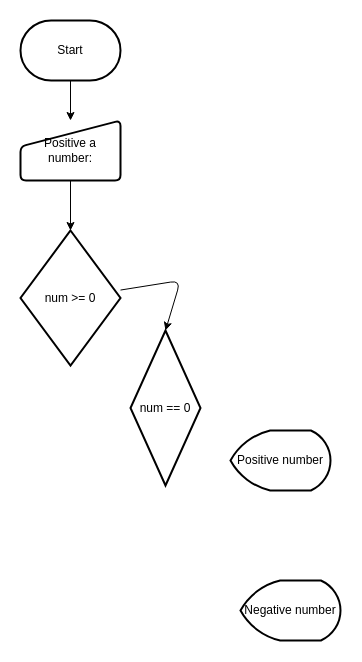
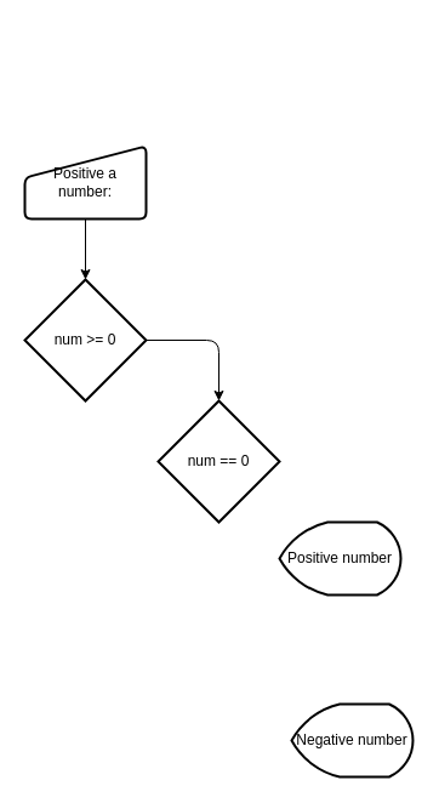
  <mxCell id="0" />
  <mxCell id="1" parent="0" />
- <mxCell id="2" style="edgeStyle=none;html=1;entryX=0.5;entryY=0;entryDx=0;entryDy=0;" edge="1" parent="1" source="3" target="5"><mxGeometry relative="1" as="geometry" /></mxCell>
- <mxCell id="3" value="Start" style="strokeWidth=2;html=1;shape=mxgraph.flowchart.terminator;whiteSpace=wrap;" vertex="1" parent="1"><mxGeometry x="20" y="20" width="100" height="60" as="geometry" /></mxCell>
  <mxCell id="4" style="edgeStyle=none;html=1;entryX=0.5;entryY=0;entryDx=0;entryDy=0;entryPerimeter=0;" edge="1" parent="1" source="5" target="7"><mxGeometry relative="1" as="geometry" /></mxCell>
  <mxCell id="5" value="Positive a number:" style="html=1;strokeWidth=2;shape=manualInput;whiteSpace=wrap;rounded=1;size=26;arcSize=11;" vertex="1" parent="1"><mxGeometry x="20" y="120" width="100" height="60" as="geometry" /></mxCell>
  <mxCell id="6" style="edgeStyle=none;html=1;entryX=0.5;entryY=0;entryDx=0;entryDy=0;entryPerimeter=0;" edge="1" parent="1" source="7" target="8"><mxGeometry relative="1" as="geometry"><Array as="points"><mxPoint x="180" y="280" /></Array></mxGeometry></mxCell>
- <mxCell id="7" value="num &amp;gt;= 0" style="strokeWidth=2;html=1;shape=mxgraph.flowchart.decision;whiteSpace=wrap;" vertex="1" parent="1"><mxGeometry x="20" y="230" width="100" height="135" as="geometry" /></mxCell>
- <mxCell id="8" value="num == 0" style="strokeWidth=2;html=1;shape=mxgraph.flowchart.decision;whiteSpace=wrap;" vertex="1" parent="1"><mxGeometry x="130" y="330" width="70" height="155" as="geometry" /></mxCell>
+ <mxCell id="7" value="num &amp;gt;= 0" style="strokeWidth=2;html=1;shape=mxgraph.flowchart.decision;whiteSpace=wrap;" vertex="1" parent="1"><mxGeometry x="20" y="230" width="100" height="100" as="geometry" /></mxCell>
+ <mxCell id="8" value="num == 0" style="strokeWidth=2;html=1;shape=mxgraph.flowchart.decision;whiteSpace=wrap;" vertex="1" parent="1"><mxGeometry x="130" y="330" width="100" height="100" as="geometry" /></mxCell>
  <mxCell id="9" value="Positive number" style="strokeWidth=2;html=1;shape=mxgraph.flowchart.display;whiteSpace=wrap;" vertex="1" parent="1"><mxGeometry x="230" y="430" width="100" height="60" as="geometry" /></mxCell>
  <mxCell id="10" value="Negative number" style="strokeWidth=2;html=1;shape=mxgraph.flowchart.display;whiteSpace=wrap;" vertex="1" parent="1"><mxGeometry x="240" y="580" width="100" height="60" as="geometry" /></mxCell>
